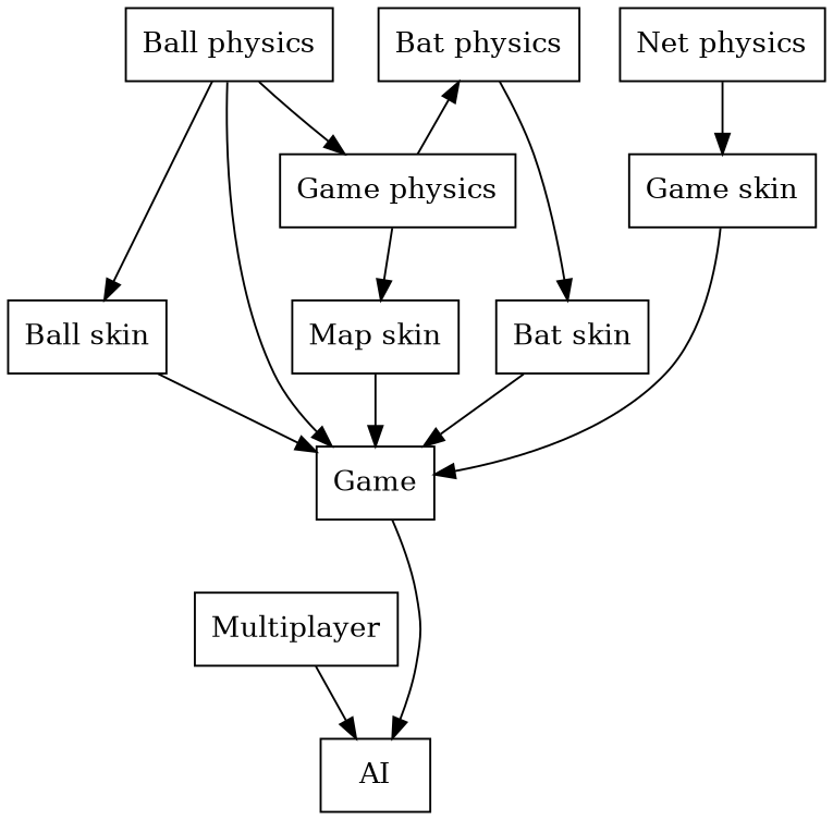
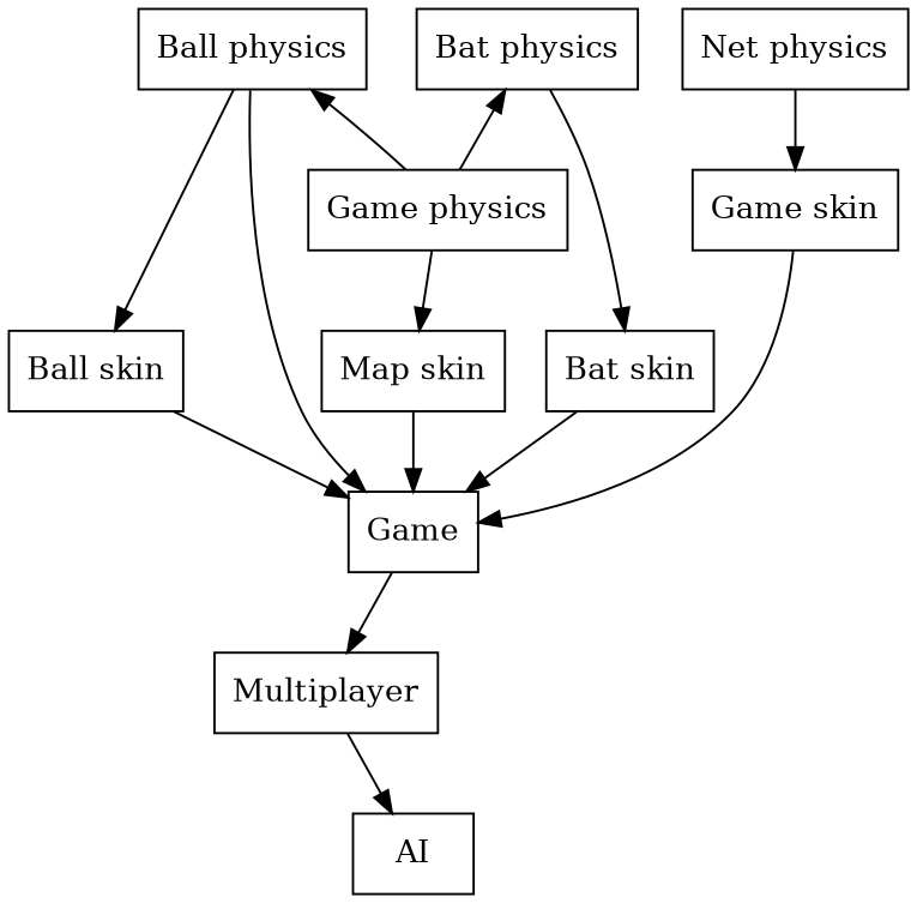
  digraph {
    node [shape=rectangle]
    n1 [label="Ball physics"]
    n2 [label="Bat physics"]
    n3 [label="Net physics"]
    n4 [label="Ball skin"]
    n5 [label=Game]
    n6 [label="Bat skin"]
    n7 [label="Game skin"]
    n8 [label=Multiplayer]
    n9 [label="Game physics"]
    n10 [label="Map skin"]
    n11 [label=AI]
    subgraph sub_1 {
      rank=same
      n1
      n2
      n3
    }
    n1 -> n4
    n1 -> n5
    n2 -> n6
    n3 -> n7
    n4 -> n5
-   n5 -> n11
+   n5 -> n8
    n6 -> n5
    n7 -> n5
    n8 -> n11
-   n1 -> n9
+   n9 -> n1
    n9 -> n2
    n9 -> n10
    n10 -> n5
  }
